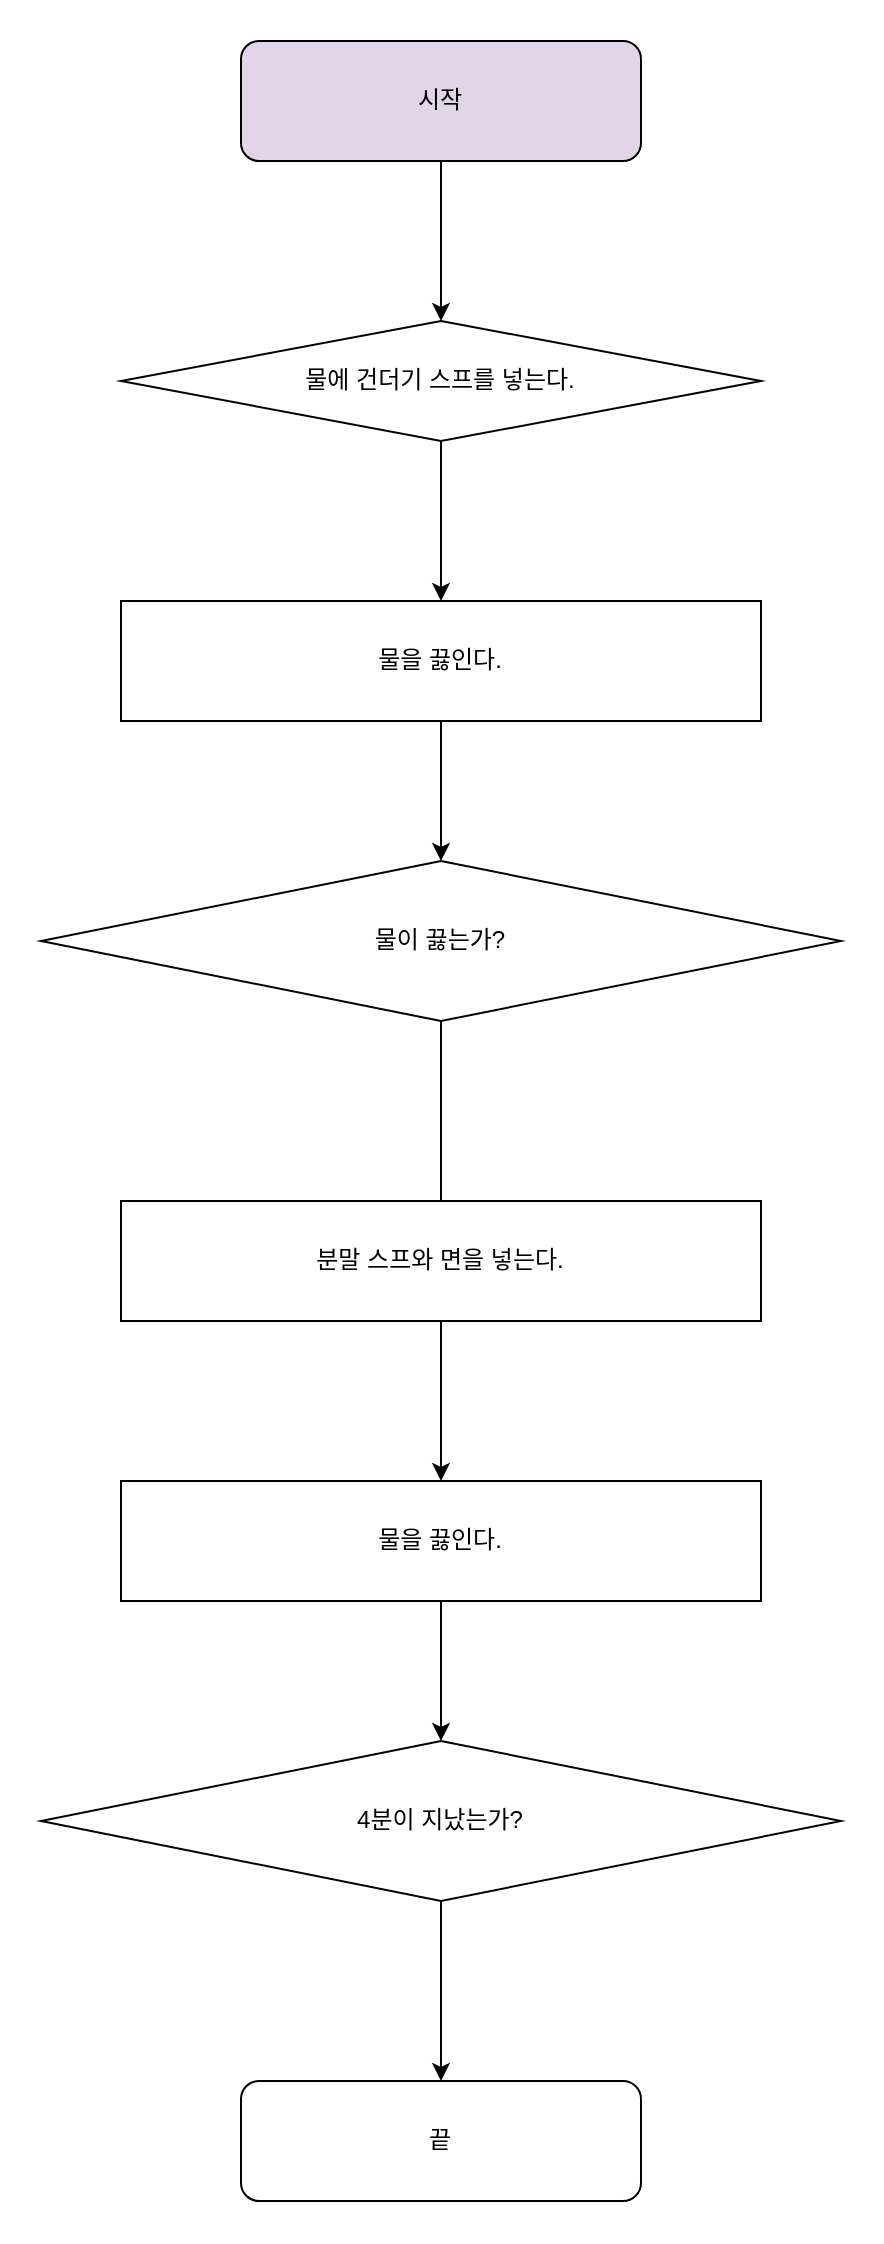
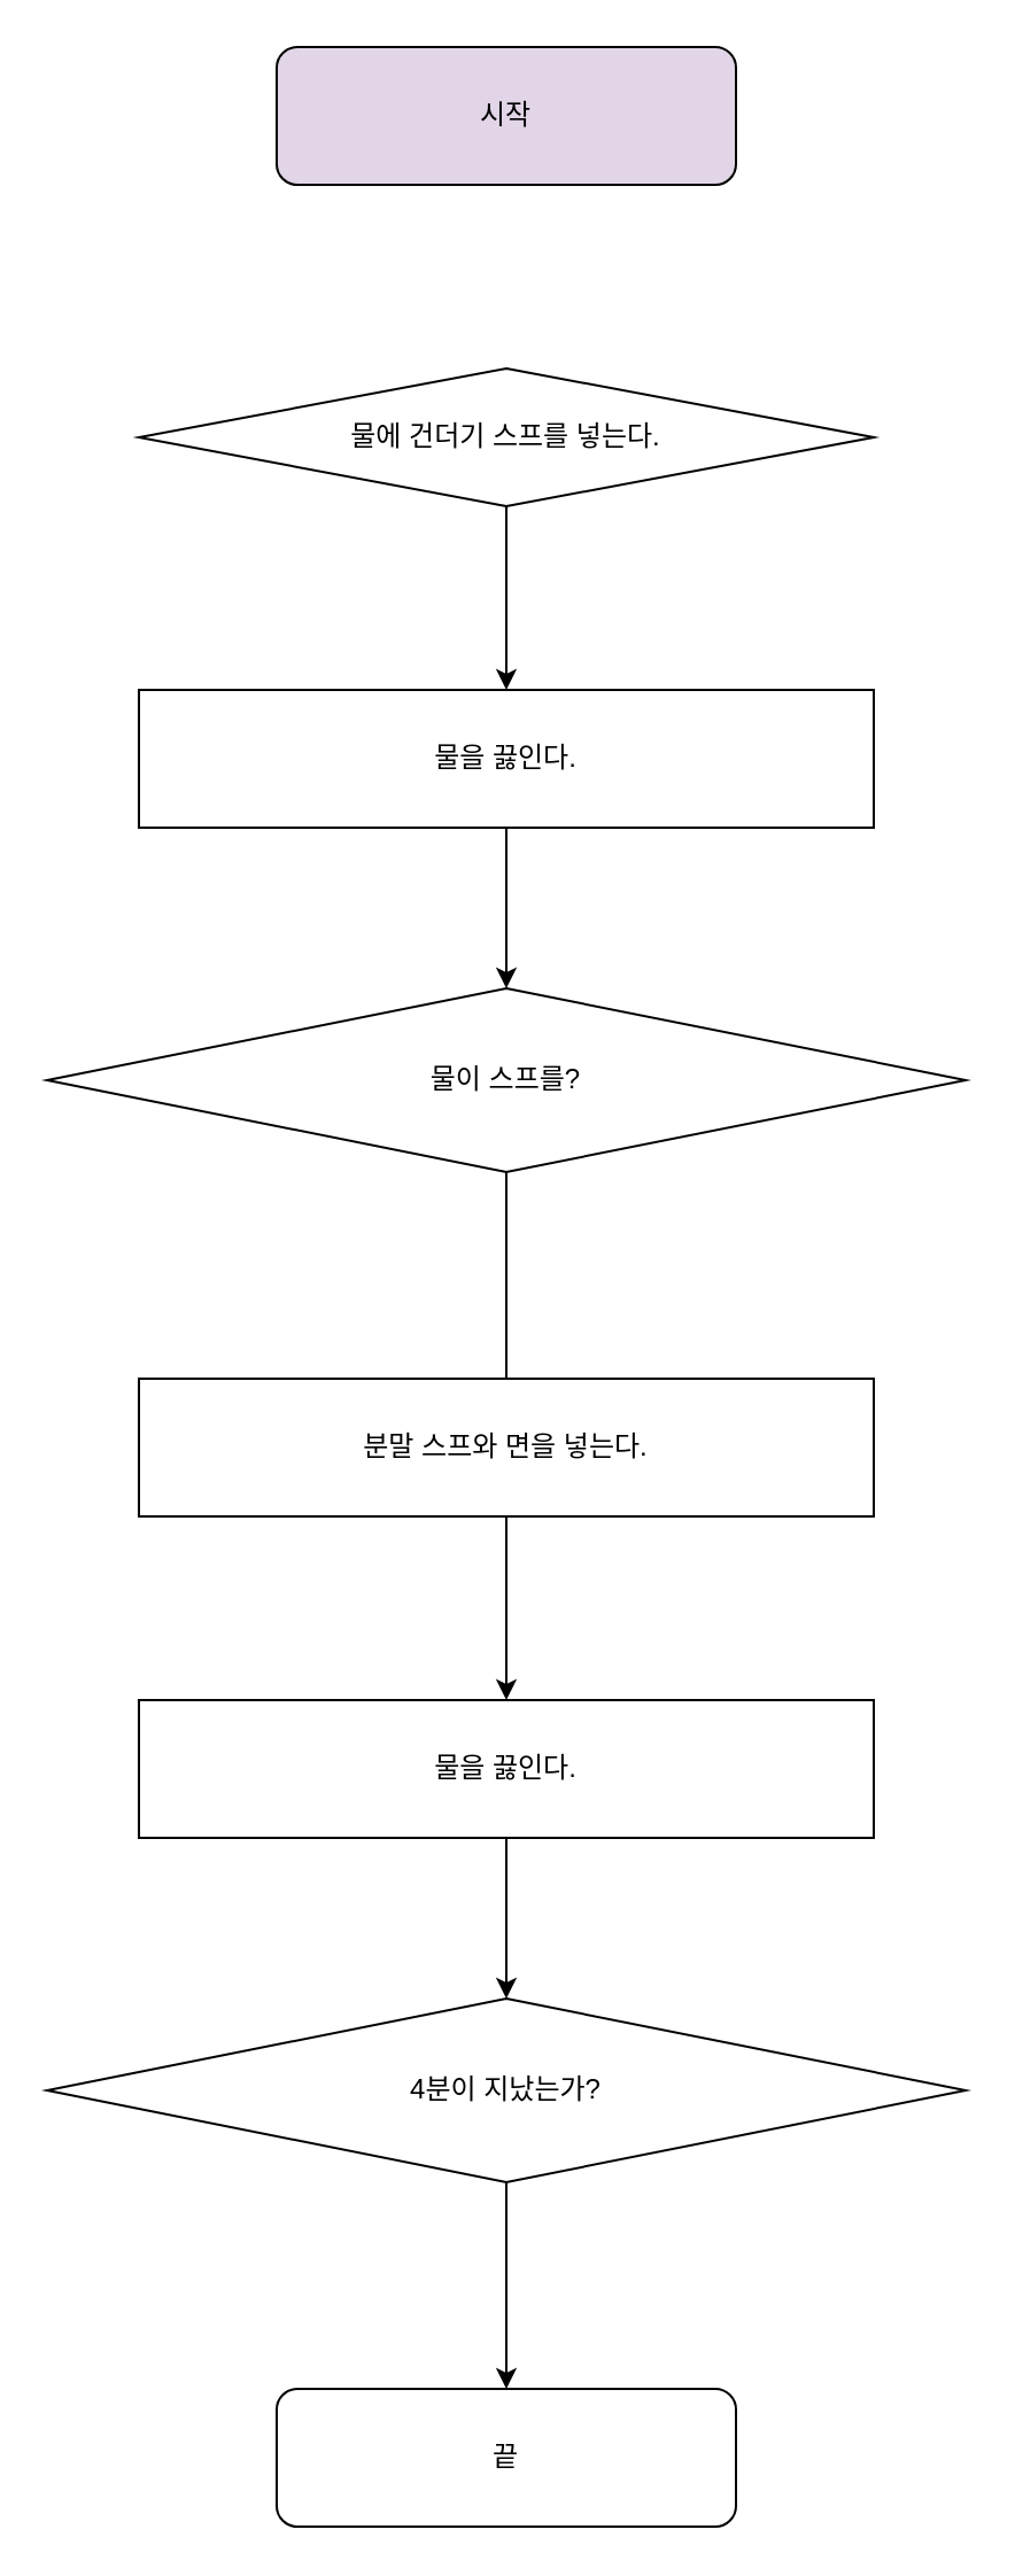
  <mxCell id="0" />
  <mxCell id="1" parent="0" />
- <mxCell id="2" value="" style="edgeStyle=orthogonalEdgeStyle;rounded=0;orthogonalLoop=1;jettySize=auto;html=1;" edge="1" parent="1" source="3" target="5"><mxGeometry relative="1" as="geometry" /></mxCell>
  <mxCell id="3" value="시작" style="rounded=1;whiteSpace=wrap;html=1;fillColor=#e1d5e7;" vertex="1" parent="1"><mxGeometry x="120" y="20" width="200" height="60" as="geometry" /></mxCell>
  <mxCell id="4" value="" style="edgeStyle=orthogonalEdgeStyle;rounded=0;orthogonalLoop=1;jettySize=auto;html=1;" edge="1" parent="1" source="5" target="7"><mxGeometry relative="1" as="geometry" /></mxCell>
  <mxCell id="5" value="물에 건더기 스프를 넣는다." style="rhombus;whiteSpace=wrap;html=1;" vertex="1" parent="1"><mxGeometry x="60" y="160" width="320" height="60" as="geometry" /></mxCell>
  <mxCell id="6" value="" style="edgeStyle=orthogonalEdgeStyle;rounded=0;orthogonalLoop=1;jettySize=auto;html=1;" edge="1" parent="1" source="7" target="9"><mxGeometry relative="1" as="geometry" /></mxCell>
  <mxCell id="7" value="물을 끓인다." style="whiteSpace=wrap;html=1;rounded=0;" vertex="1" parent="1"><mxGeometry x="60" y="300" width="320" height="60" as="geometry" /></mxCell>
  <mxCell id="8" value="" style="edgeStyle=orthogonalEdgeStyle;rounded=0;orthogonalLoop=1;jettySize=auto;html=1;endArrow=none;" edge="1" parent="1" source="9" target="11"><mxGeometry relative="1" as="geometry" /></mxCell>
- <mxCell id="9" value="물이 끓는가?" style="rhombus;whiteSpace=wrap;html=1;rounded=0;" vertex="1" parent="1"><mxGeometry x="20" y="430" width="400" height="80" as="geometry" /></mxCell>
+ <mxCell id="9" value="물이 스프를?" style="rhombus;whiteSpace=wrap;html=1;rounded=0;" vertex="1" parent="1"><mxGeometry x="20" y="430" width="400" height="80" as="geometry" /></mxCell>
  <mxCell id="10" value="" style="edgeStyle=orthogonalEdgeStyle;rounded=0;orthogonalLoop=1;jettySize=auto;html=1;" edge="1" parent="1" source="11" target="13"><mxGeometry relative="1" as="geometry" /></mxCell>
  <mxCell id="11" value="분말 스프와 면을 넣는다." style="whiteSpace=wrap;html=1;rounded=0;" vertex="1" parent="1"><mxGeometry x="60" y="600" width="320" height="60" as="geometry" /></mxCell>
  <mxCell id="12" value="" style="edgeStyle=orthogonalEdgeStyle;rounded=0;orthogonalLoop=1;jettySize=auto;html=1;" edge="1" parent="1" source="13" target="15"><mxGeometry relative="1" as="geometry" /></mxCell>
  <mxCell id="13" value="물을 끓인다." style="whiteSpace=wrap;html=1;rounded=0;" vertex="1" parent="1"><mxGeometry x="60" y="740" width="320" height="60" as="geometry" /></mxCell>
  <mxCell id="14" value="" style="edgeStyle=orthogonalEdgeStyle;rounded=0;orthogonalLoop=1;jettySize=auto;html=1;" edge="1" parent="1" source="15" target="16"><mxGeometry relative="1" as="geometry" /></mxCell>
  <mxCell id="15" value="4분이 지났는가?" style="rhombus;whiteSpace=wrap;html=1;rounded=0;" vertex="1" parent="1"><mxGeometry x="20" y="870" width="400" height="80" as="geometry" /></mxCell>
  <mxCell id="16" value="끝" style="whiteSpace=wrap;html=1;rounded=1;" vertex="1" parent="1"><mxGeometry x="120" y="1040" width="200" height="60" as="geometry" /></mxCell>
